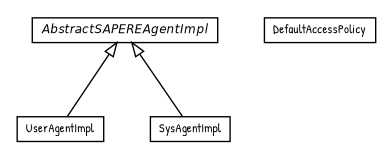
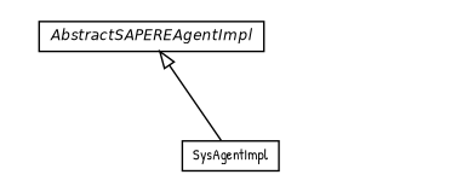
  digraph {
    fontname="Patrick Hand"
    node [fontcolor=black fontname="Patrick Hand" fontsize=9.0 shape=plaintext]
    edge [arrowtail=empty dir=back fontname="Patrick Hand" fontsize=10 headport=p labelfontname=Helvetica labelfontsize=10 tailport=p]
-   n1 [label=<<table border="0" cellborder="1" cellspacing="0" cellpadding="2" port="p" href="./UserAgentImpl.html"> 		<tr><td><table border="0" cellspacing="0" cellpadding="1"> 			<tr><td> UserAgentImpl </td></tr> 		</table></td></tr> 		</table>>]
    n2 [label=<<table border="0" cellborder="1" cellspacing="0" cellpadding="2" port="p" href="./SysAgentImpl.html"> 		<tr><td><table border="0" cellspacing="0" cellpadding="1"> 			<tr><td> SysAgentImpl </td></tr> 		</table></td></tr> 		</table>>]
-   n3 [label=<<table border="0" cellborder="1" cellspacing="0" cellpadding="2" port="p" href="./DefaultAccessPolicy.html"> 		<tr><td><table border="0" cellspacing="0" cellpadding="1"> 			<tr><td> DefaultAccessPolicy </td></tr> 		</table></td></tr> 		</table>>]
    n4 [label=<<table border="0" cellborder="1" cellspacing="0" cellpadding="2" port="p" href="./AbstractSAPEREAgentImpl.html"> 		<tr><td><table border="0" cellspacing="0" cellpadding="1"> 			<tr><td><font face="Helvetica-Oblique"> AbstractSAPEREAgentImpl </font></td></tr> 		</table></td></tr> 		</table>>]
-   n4 -> n1
    n4 -> n2
  }
